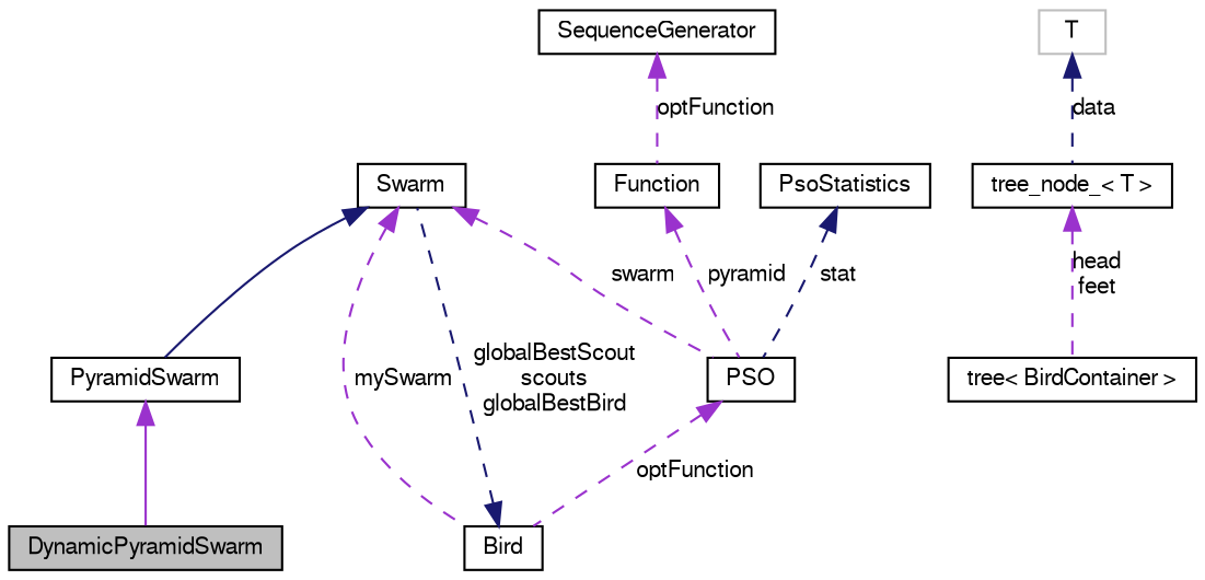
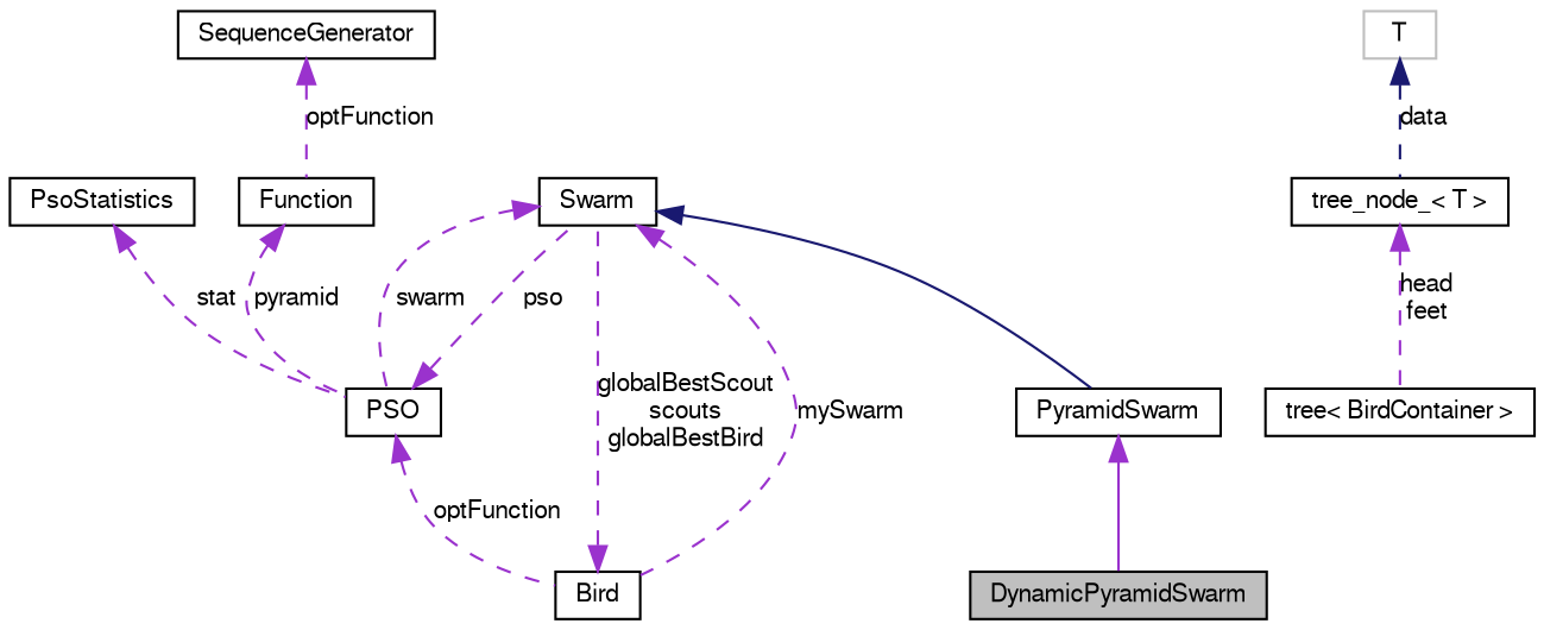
  digraph {
    node [color=black fontname=FreeSans fontsize=10 shape=record]
    edge [color=darkorchid3 dir=back fontname=FreeSans fontsize=10 labelfontname=FreeSans labelfontsize=10 style=dashed]
    n1 [fillcolor=grey75 fontcolor=black height=0.2 label=DynamicPyramidSwarm style=filled width=0.4]
    n2 [height=0.2 label=PyramidSwarm width=0.4]
    n3 [height=0.2 label=Swarm width=0.4]
    n4 [height=0.2 label=Bird width=0.4]
    n5 [height=0.2 label=PSO width=0.4]
    n6 [height=0.2 label=PsoStatistics width=0.4]
    n7 [height=0.2 label=Function width=0.4]
    n8 [height=0.2 label=SequenceGenerator width=0.4]
    n9 [height=0.2 label="tree\< BirdContainer \>" width=0.4]
    n10 [height=0.2 label="tree_node_\< T \>" width=0.4]
    n11 [color=grey75 height=0.2 label=T width=0.4]
    n2 -> n1 [style=solid]
    n3 -> n2 [color=midnightblue style=solid]
    n3 -> n4 [label=mySwarm]
    n3 -> n5 [label=swarm]
-   n4 -> n3 [color=midnightblue label="globalBestScout\nscouts\nglobalBestBird"]
+   n4 -> n3 [label="globalBestScout\nscouts\nglobalBestBird"]
+   n5 -> n3 [label=pso]
    n5 -> n4 [label=optFunction]
-   n6 -> n5 [color=midnightblue label=stat]
+   n6 -> n5 [label=stat]
    n7 -> n5 [label=pyramid]
    n8 -> n7 [label=optFunction]
    n10 -> n9 [label="head\nfeet"]
    n11 -> n10 [color=midnightblue label=data]
  }
